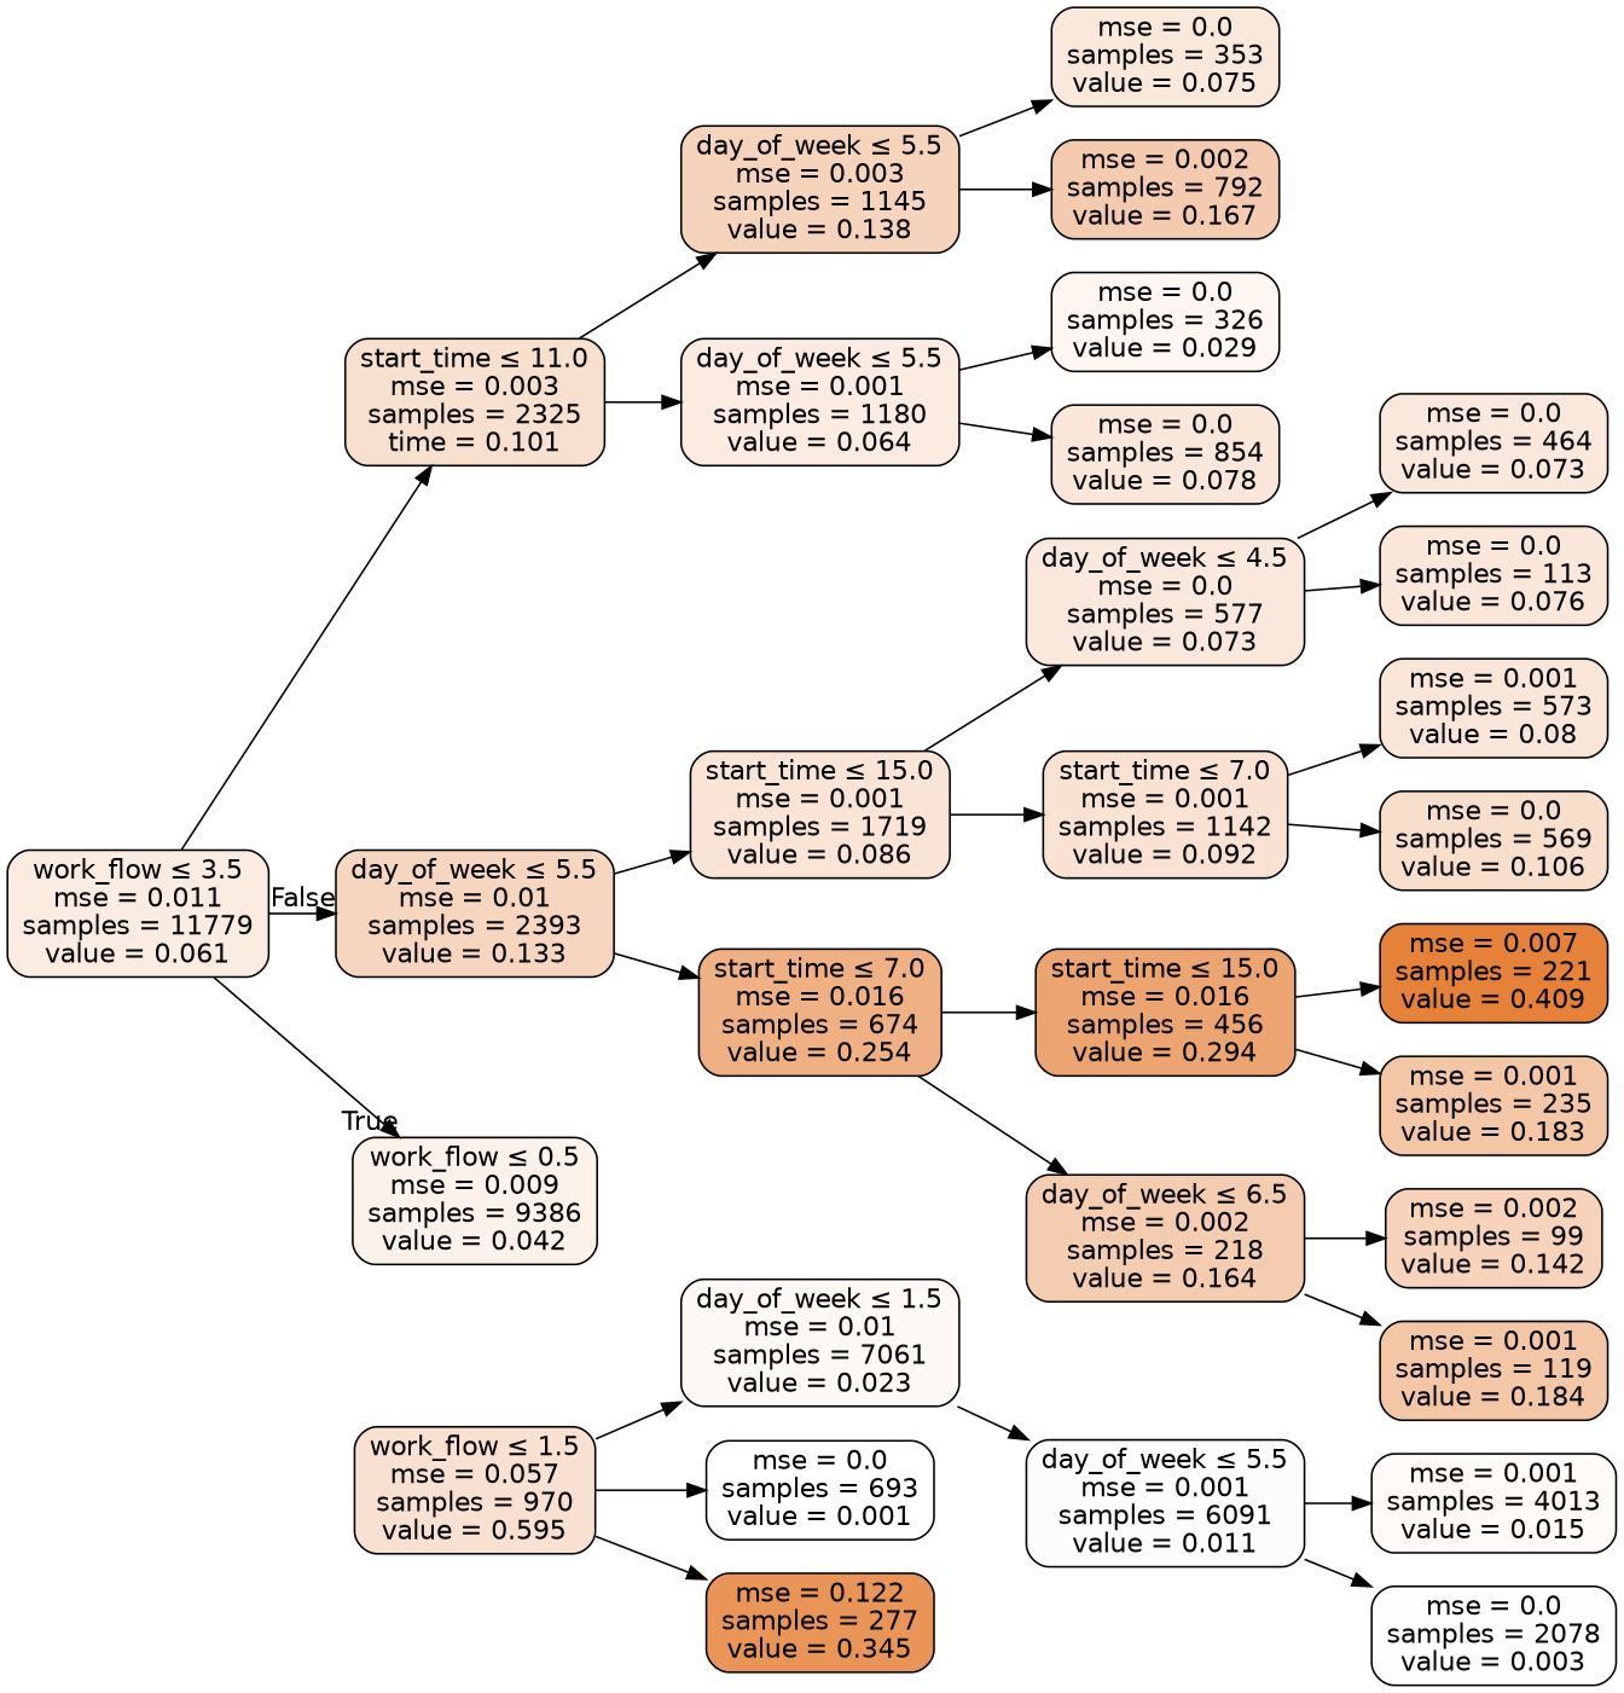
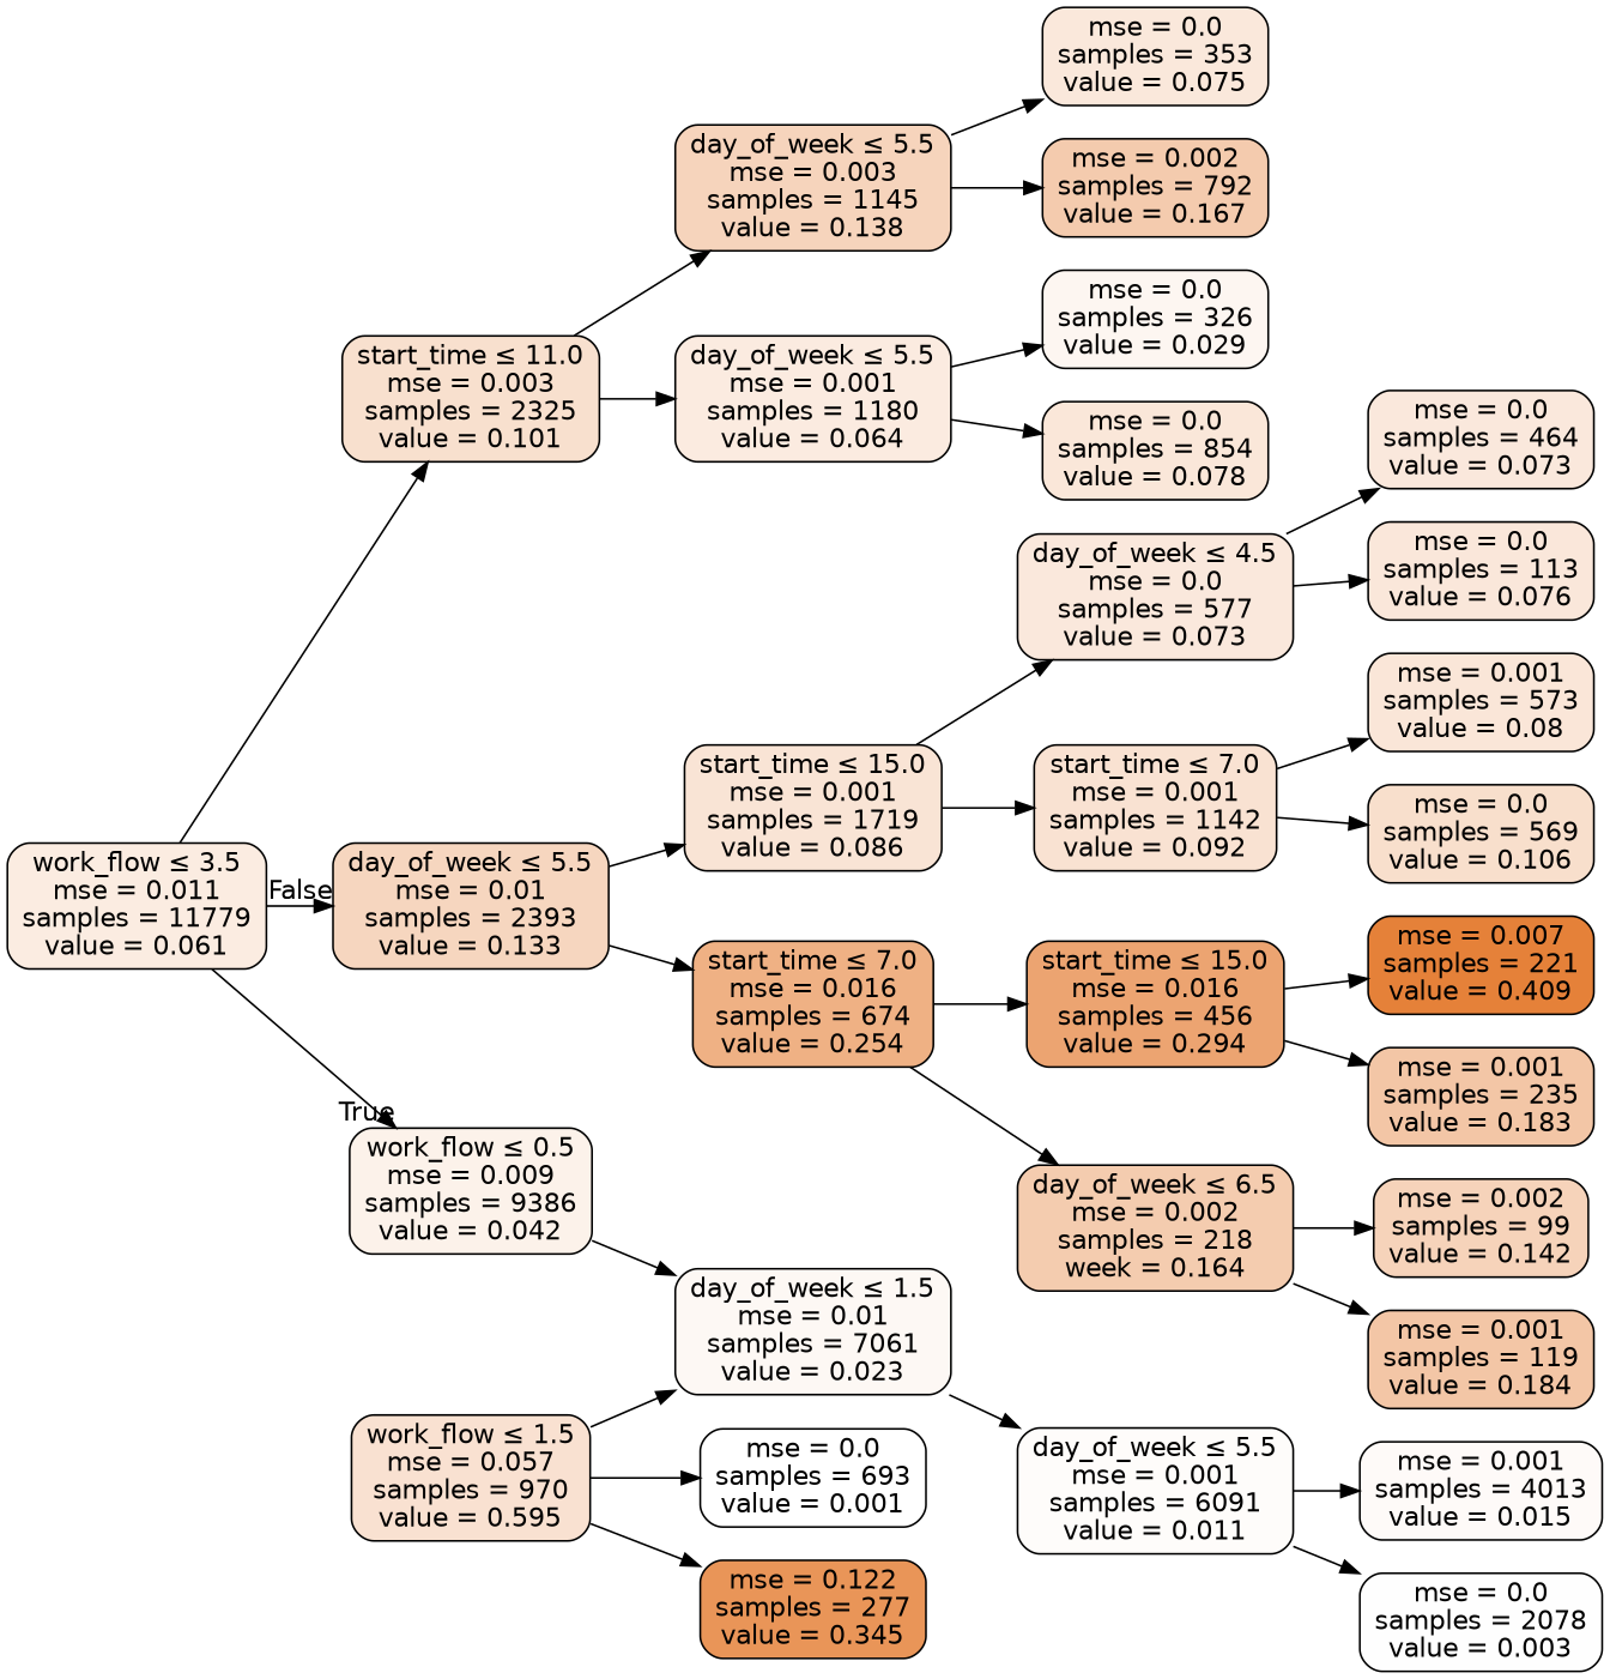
  digraph {
    rankdir=LR
    node [color=black fillcolor="#e581392d" fontname=helvetica shape=box style="filled, rounded"]
    edge [fontname=helvetica]
    n1 [fillcolor="#e5813926" label=<work_flow &le; 3.5<br/>mse = 0.011<br/>samples = 11779<br/>value = 0.061>]
    n2 [fillcolor="#e581391a" label=<work_flow &le; 0.5<br/>mse = 0.009<br/>samples = 9386<br/>value = 0.042>]
    n3 [fillcolor="#e5813952" label=<day_of_week &le; 5.5<br/>mse = 0.01<br/>samples = 2393<br/>value = 0.133>]
-   n4 [fillcolor="#e581393e" label=<start_time &le; 11.0<br/>mse = 0.003<br/>samples = 2325<br/>time = 0.101>]
+   n4 [fillcolor="#e581393e" label=<start_time &le; 11.0<br/>mse = 0.003<br/>samples = 2325<br/>value = 0.101>]
    n5 [fillcolor="#e581390e" label=<day_of_week &le; 1.5<br/>mse = 0.01<br/>samples = 7061<br/>value = 0.023>]
    n6 [fillcolor="#e5813935" label=<start_time &le; 15.0<br/>mse = 0.001<br/>samples = 1719<br/>value = 0.086>]
    n7 [fillcolor="#e581399e" label=<start_time &le; 7.0<br/>mse = 0.016<br/>samples = 674<br/>value = 0.254>]
    n8 [fillcolor="#e5813927" label=<day_of_week &le; 5.5<br/>mse = 0.001<br/>samples = 1180<br/>value = 0.064>]
    n9 [fillcolor="#e5813956" label=<day_of_week &le; 5.5<br/>mse = 0.003<br/>samples = 1145<br/>value = 0.138>]
    n10 [fillcolor="#e5813906" label=<day_of_week &le; 5.5<br/>mse = 0.001<br/>samples = 6091<br/>value = 0.011>]
    n11 [fillcolor="#e5813930" label=<mse = 0.0<br/>samples = 854<br/>value = 0.078>]
    n12 [fillcolor="#e5813912" label=<mse = 0.0<br/>samples = 326<br/>value = 0.029>]
    n13 [fillcolor="#e5813968" label=<mse = 0.002<br/>samples = 792<br/>value = 0.167>]
    n14 [fillcolor="#e581392e" label=<mse = 0.0<br/>samples = 353<br/>value = 0.075>]
    n15 [fillcolor="#e581393b" label=<work_flow &le; 1.5<br/>mse = 0.057<br/>samples = 970<br/>value = 0.595>]
    n16 [fillcolor="#e58139d7" label=<mse = 0.122<br/>samples = 277<br/>value = 0.345>]
    n17 [fillcolor="#e5813900" label=<mse = 0.0<br/>samples = 693<br/>value = 0.001>]
    n18 [fillcolor="#e5813909" label=<mse = 0.001<br/>samples = 4013<br/>value = 0.015>]
    n19 [fillcolor="#e5813901" label=<mse = 0.0<br/>samples = 2078<br/>value = 0.003>]
    n20 [fillcolor="#e5813939" label=<start_time &le; 7.0<br/>mse = 0.001<br/>samples = 1142<br/>value = 0.092>]
    n21 [label=<day_of_week &le; 4.5<br/>mse = 0.0<br/>samples = 577<br/>value = 0.073>]
-   n22 [fillcolor="#e5813966" label=<day_of_week &le; 6.5<br/>mse = 0.002<br/>samples = 218<br/>value = 0.164>]
+   n22 [fillcolor="#e5813966" label=<day_of_week &le; 6.5<br/>mse = 0.002<br/>samples = 218<br/>week = 0.164>]
    n23 [fillcolor="#e58139b7" label=<start_time &le; 15.0<br/>mse = 0.016<br/>samples = 456<br/>value = 0.294>]
    n24 [fillcolor="#e5813931" label=<mse = 0.001<br/>samples = 573<br/>value = 0.08>]
    n25 [fillcolor="#e5813941" label=<mse = 0.0<br/>samples = 569<br/>value = 0.106>]
    n26 [label=<mse = 0.0<br/>samples = 464<br/>value = 0.073>]
    n27 [fillcolor="#e581392f" label=<mse = 0.0<br/>samples = 113<br/>value = 0.076>]
    n28 [fillcolor="#e5813958" label=<mse = 0.002<br/>samples = 99<br/>value = 0.142>]
    n29 [fillcolor="#e5813972" label=<mse = 0.001<br/>samples = 119<br/>value = 0.184>]
    n30 [fillcolor="#e58139ff" label=<mse = 0.007<br/>samples = 221<br/>value = 0.409>]
    n31 [fillcolor="#e5813972" label=<mse = 0.001<br/>samples = 235<br/>value = 0.183>]
    n1 -> n2 [headlabel=True labelangle=45 labeldistance=2.5]
    n1 -> n3 [headlabel=False labelangle=-45 labeldistance=2.5]
    n1 -> n4
+   n2 -> n5
    n3 -> n6
    n3 -> n7
    n4 -> n8
    n4 -> n9
    n5 -> n10
    n6 -> n20
    n6 -> n21
    n7 -> n22
    n7 -> n23
    n8 -> n11
    n8 -> n12
    n9 -> n13
    n9 -> n14
    n10 -> n18
    n10 -> n19
    n15 -> n5
    n15 -> n16
    n15 -> n17
    n20 -> n24
    n20 -> n25
    n21 -> n26
    n21 -> n27
    n22 -> n28
    n22 -> n29
    n23 -> n30
    n23 -> n31
  }
